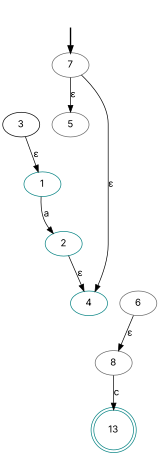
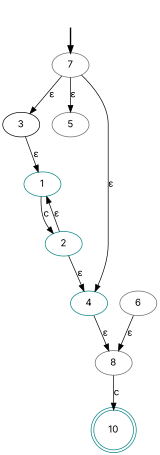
  digraph {
    fontname=Inter
    rankdir=TB
    node [fontname=Inter color=gray40]
    edge [fontname=Inter]
    fake [style=invisible color=""]
    7 [root=true]
    3 [color=black]
    5
    4 [color=teal]
    1 [color=teal]
    2 [color=teal]
    8
    6
-   10 [color=teal shape=doublecircle label=13]
+   10 [color=teal shape=doublecircle]
    fake -> 7 [style=bold]
+   7 -> 3 [label="ε"]
    7 -> 5 [label="ε"]
    7 -> 4 [label="ε"]
    3 -> 1 [label="ε"]
-   1 -> 2 [label=a]
+   4 -> 8 [label="ε"]
+   1 -> 2 [label=c]
    2 -> 4 [label="ε"]
+   2 -> 1 [label="ε"]
    8 -> 10 [label=c]
    6 -> 8 [label="ε"]
  }
